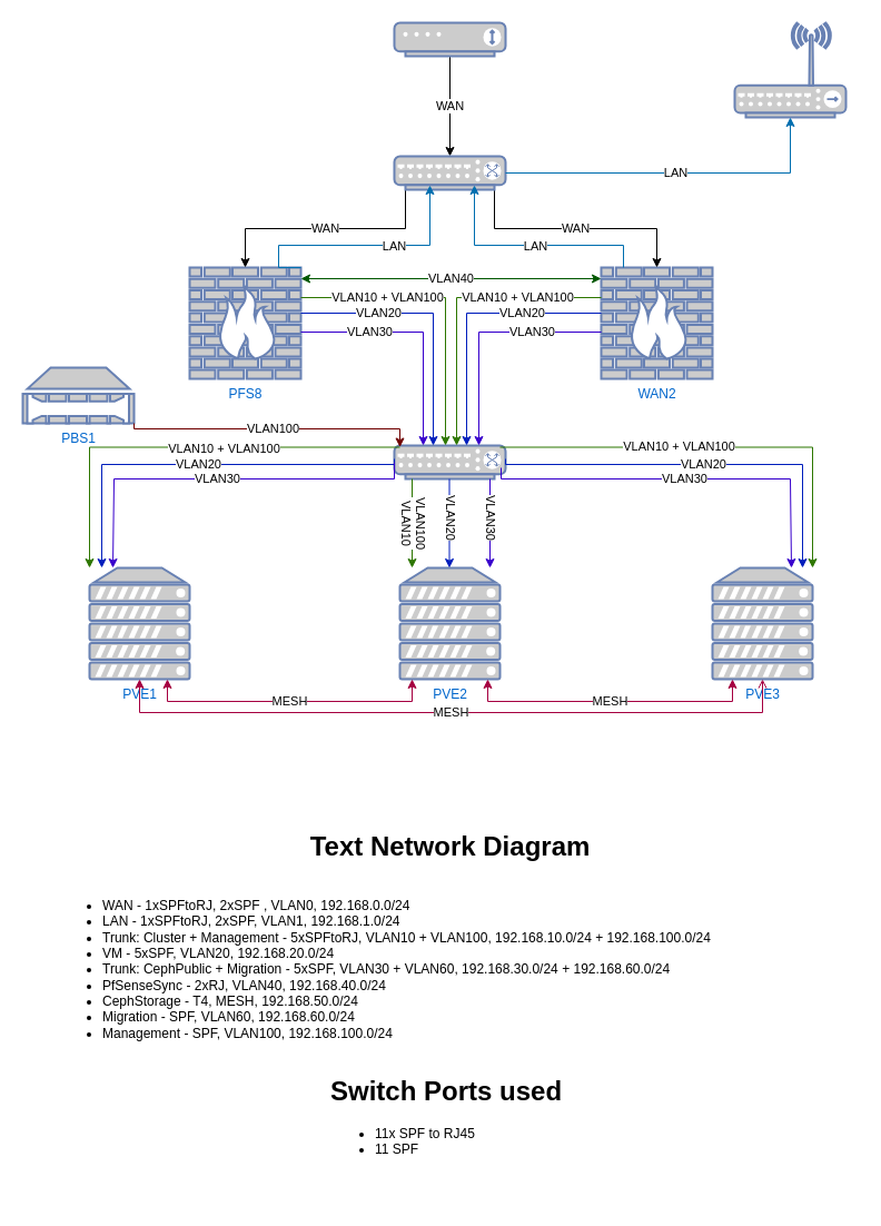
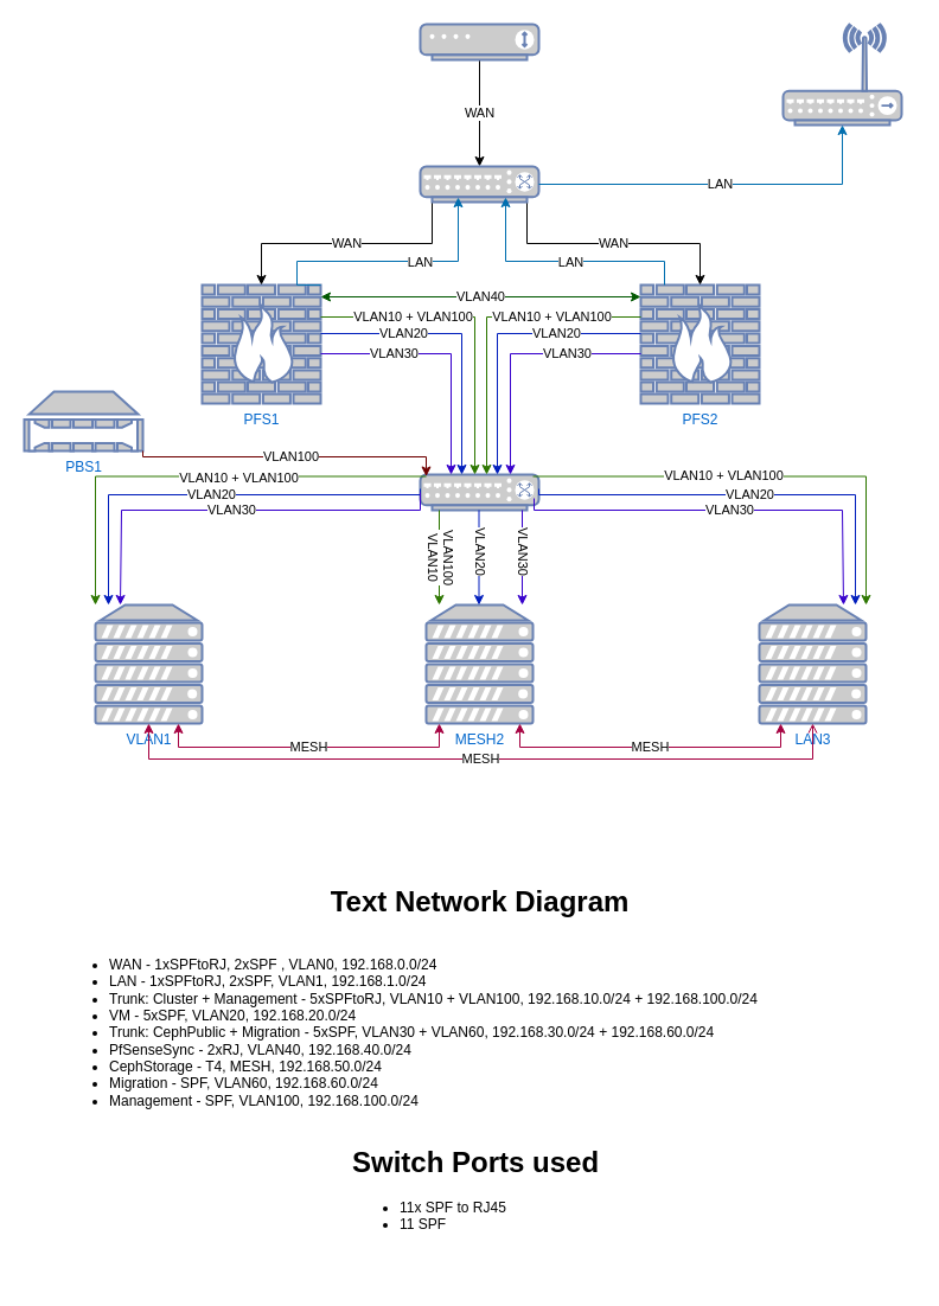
  <mxCell id="0" />
  <mxCell id="1" parent="0" />
  <mxCell id="2" value="WAN" style="edgeStyle=orthogonalEdgeStyle;rounded=0;orthogonalLoop=1;jettySize=auto;html=1;" edge="1" parent="1" source="3" target="12"><mxGeometry relative="1" as="geometry" /></mxCell>
  <mxCell id="3" value="" style="fontColor=#0066CC;verticalAlign=top;verticalLabelPosition=bottom;labelPosition=center;align=center;html=1;outlineConnect=0;fillColor=#CCCCCC;strokeColor=#6881B3;gradientColor=none;gradientDirection=north;strokeWidth=2;shape=mxgraph.networks.modem;" vertex="1" parent="1"><mxGeometry x="354" y="20" width="100" height="30" as="geometry" /></mxCell>
- <mxCell id="4" value="PFS8" style="fontColor=#0066CC;verticalAlign=top;verticalLabelPosition=bottom;labelPosition=center;align=center;html=1;outlineConnect=0;fillColor=#CCCCCC;strokeColor=#6881B3;gradientColor=none;gradientDirection=north;strokeWidth=2;shape=mxgraph.networks.firewall;" vertex="1" parent="1"><mxGeometry x="170" y="240" width="100" height="100" as="geometry" /></mxCell>
- <mxCell id="5" value="WAN2" style="fontColor=#0066CC;verticalAlign=top;verticalLabelPosition=bottom;labelPosition=center;align=center;html=1;outlineConnect=0;fillColor=#CCCCCC;strokeColor=#6881B3;gradientColor=none;gradientDirection=north;strokeWidth=2;shape=mxgraph.networks.firewall;" vertex="1" parent="1"><mxGeometry x="540" y="240" width="100" height="100" as="geometry" /></mxCell>
- <mxCell id="6" value="PVE1" style="fontColor=#0066CC;verticalAlign=top;verticalLabelPosition=bottom;labelPosition=center;align=center;html=1;outlineConnect=0;fillColor=#CCCCCC;strokeColor=#6881B3;gradientColor=none;gradientDirection=north;strokeWidth=2;shape=mxgraph.networks.server;" vertex="1" parent="1"><mxGeometry x="80" y="510" width="90" height="100" as="geometry" /></mxCell>
- <mxCell id="7" value="PVE2" style="fontColor=#0066CC;verticalAlign=top;verticalLabelPosition=bottom;labelPosition=center;align=center;html=1;outlineConnect=0;fillColor=#CCCCCC;strokeColor=#6881B3;gradientColor=none;gradientDirection=north;strokeWidth=2;shape=mxgraph.networks.server;" vertex="1" parent="1"><mxGeometry x="359" y="510" width="90" height="100" as="geometry" /></mxCell>
- <mxCell id="8" value="PVE3" style="fontColor=#0066CC;verticalAlign=top;verticalLabelPosition=bottom;labelPosition=center;align=center;html=1;outlineConnect=0;fillColor=#CCCCCC;strokeColor=#6881B3;gradientColor=none;gradientDirection=north;strokeWidth=2;shape=mxgraph.networks.server;" vertex="1" parent="1"><mxGeometry x="640" y="510" width="90" height="100" as="geometry" /></mxCell>
+ <mxCell id="4" value="PFS1" style="fontColor=#0066CC;verticalAlign=top;verticalLabelPosition=bottom;labelPosition=center;align=center;html=1;outlineConnect=0;fillColor=#CCCCCC;strokeColor=#6881B3;gradientColor=none;gradientDirection=north;strokeWidth=2;shape=mxgraph.networks.firewall;" vertex="1" parent="1"><mxGeometry x="170" y="240" width="100" height="100" as="geometry" /></mxCell>
+ <mxCell id="5" value="PFS2" style="fontColor=#0066CC;verticalAlign=top;verticalLabelPosition=bottom;labelPosition=center;align=center;html=1;outlineConnect=0;fillColor=#CCCCCC;strokeColor=#6881B3;gradientColor=none;gradientDirection=north;strokeWidth=2;shape=mxgraph.networks.firewall;" vertex="1" parent="1"><mxGeometry x="540" y="240" width="100" height="100" as="geometry" /></mxCell>
+ <mxCell id="6" value="VLAN1" style="fontColor=#0066CC;verticalAlign=top;verticalLabelPosition=bottom;labelPosition=center;align=center;html=1;outlineConnect=0;fillColor=#CCCCCC;strokeColor=#6881B3;gradientColor=none;gradientDirection=north;strokeWidth=2;shape=mxgraph.networks.server;" vertex="1" parent="1"><mxGeometry x="80" y="510" width="90" height="100" as="geometry" /></mxCell>
+ <mxCell id="7" value="MESH2" style="fontColor=#0066CC;verticalAlign=top;verticalLabelPosition=bottom;labelPosition=center;align=center;html=1;outlineConnect=0;fillColor=#CCCCCC;strokeColor=#6881B3;gradientColor=none;gradientDirection=north;strokeWidth=2;shape=mxgraph.networks.server;" vertex="1" parent="1"><mxGeometry x="359" y="510" width="90" height="100" as="geometry" /></mxCell>
+ <mxCell id="8" value="LAN3" style="fontColor=#0066CC;verticalAlign=top;verticalLabelPosition=bottom;labelPosition=center;align=center;html=1;outlineConnect=0;fillColor=#CCCCCC;strokeColor=#6881B3;gradientColor=none;gradientDirection=north;strokeWidth=2;shape=mxgraph.networks.server;" vertex="1" parent="1"><mxGeometry x="640" y="510" width="90" height="100" as="geometry" /></mxCell>
  <mxCell id="9" value="" style="fontColor=#0066CC;verticalAlign=top;verticalLabelPosition=bottom;labelPosition=center;align=center;html=1;outlineConnect=0;fillColor=#CCCCCC;strokeColor=#6881B3;gradientColor=none;gradientDirection=north;strokeWidth=2;shape=mxgraph.networks.switch;" vertex="1" parent="1"><mxGeometry x="354" y="400" width="100" height="30" as="geometry" /></mxCell>
  <mxCell id="10" value="WAN" style="edgeStyle=orthogonalEdgeStyle;rounded=0;orthogonalLoop=1;jettySize=auto;html=1;exitX=0.1;exitY=1;exitDx=0;exitDy=0;exitPerimeter=0;" edge="1" parent="1" source="12" target="4"><mxGeometry relative="1" as="geometry" /></mxCell>
  <mxCell id="11" value="WAN" style="edgeStyle=orthogonalEdgeStyle;rounded=0;orthogonalLoop=1;jettySize=auto;html=1;exitX=0.9;exitY=1;exitDx=0;exitDy=0;exitPerimeter=0;" edge="1" parent="1" source="12" target="5"><mxGeometry relative="1" as="geometry" /></mxCell>
  <mxCell id="12" value="" style="fontColor=#0066CC;verticalAlign=top;verticalLabelPosition=bottom;labelPosition=center;align=center;html=1;outlineConnect=0;fillColor=#CCCCCC;strokeColor=#6881B3;gradientColor=none;gradientDirection=north;strokeWidth=2;shape=mxgraph.networks.switch;" vertex="1" parent="1"><mxGeometry x="354" y="140" width="100" height="30" as="geometry" /></mxCell>
  <mxCell id="13" value="" style="fontColor=#0066CC;verticalAlign=top;verticalLabelPosition=bottom;labelPosition=center;align=center;html=1;outlineConnect=0;fillColor=#CCCCCC;strokeColor=#6881B3;gradientColor=none;gradientDirection=north;strokeWidth=2;shape=mxgraph.networks.wireless_hub;" vertex="1" parent="1"><mxGeometry x="660" y="20" width="100" height="85" as="geometry" /></mxCell>
  <mxCell id="14" value="&lt;ul&gt;&lt;li&gt;WAN - 1xSPFtoRJ, 2xSPF , VLAN0, 192.168.0.0/24&lt;/li&gt;&lt;li&gt;LAN - 1xSPFtoRJ, 2xSPF, VLAN1, 192.168.1.0/24&lt;/li&gt;&lt;li&gt;Trunk: Cluster + Management - 5xSPFtoRJ, VLAN10 + VLAN100, 192.168.10.0/24 + 192.168.100.0/24&lt;/li&gt;&lt;li style=&quot;border-color: var(--border-color);&quot;&gt;VM - 5xSPF, VLAN20, 192.168.20.0/24&lt;/li&gt;&lt;li style=&quot;border-color: var(--border-color);&quot;&gt;Trunk: CephPublic + Migration - 5xSPF, VLAN30 + VLAN60, 192.168.30.0/24 + 192.168.60.0/24&lt;/li&gt;&lt;li style=&quot;border-color: var(--border-color);&quot;&gt;PfSenseSync - 2xRJ, VLAN40, 192.168.40.0/24&lt;/li&gt;&lt;li&gt;CephStorage - T4, MESH, 192.168.50.0/24&lt;/li&gt;&lt;li&gt;Migration - SPF, VLAN60, 192.168.60.0/24&lt;/li&gt;&lt;li style=&quot;border-color: var(--border-color);&quot;&gt;Management - SPF, VLAN100, 192.168.100.0/24&lt;/li&gt;&lt;/ul&gt;" style="text;strokeColor=none;fillColor=none;html=1;whiteSpace=wrap;verticalAlign=middle;overflow=hidden;" vertex="1" parent="1"><mxGeometry x="50" y="761" width="720" height="220" as="geometry" /></mxCell>
  <mxCell id="15" style="edgeStyle=orthogonalEdgeStyle;rounded=0;orthogonalLoop=1;jettySize=auto;html=1;exitX=1;exitY=0;exitDx=0;exitDy=0;exitPerimeter=0;entryX=0.32;entryY=0.867;entryDx=0;entryDy=0;entryPerimeter=0;fillColor=#1ba1e2;strokeColor=#006EAF;" edge="1" parent="1" source="4" target="12"><mxGeometry relative="1" as="geometry"><Array as="points"><mxPoint x="250" y="240" /><mxPoint x="250" y="220" /><mxPoint x="386" y="220" /></Array></mxGeometry></mxCell>
  <mxCell id="16" value="LAN" style="edgeLabel;html=1;align=center;verticalAlign=middle;resizable=0;points=[];" vertex="1" connectable="0" parent="15"><mxGeometry x="0.4" relative="1" as="geometry"><mxPoint x="-18" as="offset" /></mxGeometry></mxCell>
  <mxCell id="17" style="edgeStyle=orthogonalEdgeStyle;rounded=0;orthogonalLoop=1;jettySize=auto;html=1;entryX=0.32;entryY=0.867;entryDx=0;entryDy=0;entryPerimeter=0;fillColor=#1ba1e2;strokeColor=#006EAF;" edge="1" parent="1"><mxGeometry relative="1" as="geometry"><mxPoint x="560" y="240" as="sourcePoint" /><mxPoint x="426" y="166" as="targetPoint" /><Array as="points"><mxPoint x="560" y="240" /><mxPoint x="560" y="220" /><mxPoint x="426" y="220" /></Array></mxGeometry></mxCell>
  <mxCell id="18" value="LAN" style="edgeLabel;html=1;align=center;verticalAlign=middle;resizable=0;points=[];" vertex="1" connectable="0" parent="17"><mxGeometry x="0.4" relative="1" as="geometry"><mxPoint x="46" as="offset" /></mxGeometry></mxCell>
  <mxCell id="19" value="LAN" style="edgeStyle=orthogonalEdgeStyle;rounded=0;orthogonalLoop=1;jettySize=auto;html=1;exitX=1;exitY=0.5;exitDx=0;exitDy=0;exitPerimeter=0;entryX=0.5;entryY=1;entryDx=0;entryDy=0;entryPerimeter=0;fillColor=#1ba1e2;strokeColor=#006EAF;" edge="1" parent="1" source="12" target="13"><mxGeometry relative="1" as="geometry" /></mxCell>
  <mxCell id="20" value="VLAN40" style="edgeStyle=orthogonalEdgeStyle;rounded=0;orthogonalLoop=1;jettySize=auto;html=1;exitX=1;exitY=0.5;exitDx=0;exitDy=0;exitPerimeter=0;entryX=0;entryY=0.5;entryDx=0;entryDy=0;entryPerimeter=0;strokeColor=#005700;fillColor=#008a00;startArrow=classic;startFill=1;" edge="1" parent="1"><mxGeometry relative="1" as="geometry"><mxPoint x="270" y="250" as="sourcePoint" /><mxPoint x="540" y="250" as="targetPoint" /></mxGeometry></mxCell>
  <mxCell id="21" value="Text Network Diagram" style="text;strokeColor=none;fillColor=none;html=1;fontSize=24;fontStyle=1;verticalAlign=middle;align=center;" vertex="1" parent="1"><mxGeometry x="354" y="741" width="100" height="40" as="geometry" /></mxCell>
  <mxCell id="22" style="edgeStyle=orthogonalEdgeStyle;rounded=0;orthogonalLoop=1;jettySize=auto;html=1;exitX=1;exitY=1;exitDx=0;exitDy=0;exitPerimeter=0;fillColor=#60a917;strokeColor=#2D7600;" edge="1" parent="1"><mxGeometry relative="1" as="geometry"><mxPoint x="270" y="267" as="sourcePoint" /><mxPoint x="400" y="400" as="targetPoint" /><Array as="points"><mxPoint x="400" y="267" /><mxPoint x="400" y="400" /></Array></mxGeometry></mxCell>
  <mxCell id="23" value="Text" style="edgeLabel;html=1;align=center;verticalAlign=middle;resizable=0;points=[];" vertex="1" connectable="0" parent="22"><mxGeometry x="-0.356" y="-1" relative="1" as="geometry"><mxPoint as="offset" /></mxGeometry></mxCell>
  <mxCell id="24" value="VLAN10 + VLAN100" style="edgeLabel;html=1;align=center;verticalAlign=middle;resizable=0;points=[];" vertex="1" connectable="0" parent="22"><mxGeometry x="-0.311" y="-1" relative="1" as="geometry"><mxPoint x="-14" y="-2" as="offset" /></mxGeometry></mxCell>
  <mxCell id="25" style="edgeStyle=orthogonalEdgeStyle;rounded=0;orthogonalLoop=1;jettySize=auto;html=1;fillColor=#60a917;strokeColor=#2D7600;" edge="1" parent="1" target="9"><mxGeometry relative="1" as="geometry"><mxPoint x="540" y="267" as="sourcePoint" /><mxPoint x="434" y="340" as="targetPoint" /><Array as="points"><mxPoint x="410" y="267" /></Array></mxGeometry></mxCell>
  <mxCell id="26" value="Text" style="edgeLabel;html=1;align=center;verticalAlign=middle;resizable=0;points=[];" vertex="1" connectable="0" parent="25"><mxGeometry x="-0.356" y="-1" relative="1" as="geometry"><mxPoint as="offset" /></mxGeometry></mxCell>
  <mxCell id="27" value="VLAN10 + VLAN100" style="edgeLabel;html=1;align=center;verticalAlign=middle;resizable=0;points=[];" vertex="1" connectable="0" parent="25"><mxGeometry x="-0.311" y="-1" relative="1" as="geometry"><mxPoint x="15" as="offset" /></mxGeometry></mxCell>
  <mxCell id="28" style="edgeStyle=orthogonalEdgeStyle;rounded=0;orthogonalLoop=1;jettySize=auto;html=1;exitX=0.05;exitY=0.05;exitDx=0;exitDy=0;exitPerimeter=0;fillColor=#60a917;strokeColor=#2D7600;" edge="1" parent="1" source="9" target="6"><mxGeometry relative="1" as="geometry"><mxPoint x="110" y="450" as="targetPoint" /><Array as="points"><mxPoint x="80" y="402" /></Array></mxGeometry></mxCell>
  <mxCell id="29" value="VLAN10 + VLAN100" style="edgeLabel;html=1;align=center;verticalAlign=middle;resizable=0;points=[];" vertex="1" connectable="0" parent="28"><mxGeometry x="-0.178" y="1" relative="1" as="geometry"><mxPoint as="offset" /></mxGeometry></mxCell>
  <mxCell id="30" style="edgeStyle=orthogonalEdgeStyle;rounded=0;orthogonalLoop=1;jettySize=auto;html=1;exitX=0.95;exitY=0.05;exitDx=0;exitDy=0;exitPerimeter=0;fillColor=#60a917;strokeColor=#2D7600;" edge="1" parent="1" source="9" target="8"><mxGeometry relative="1" as="geometry"><mxPoint x="863" y="407" as="sourcePoint" /><mxPoint x="650" y="510" as="targetPoint" /><Array as="points"><mxPoint x="730" y="402" /></Array></mxGeometry></mxCell>
  <mxCell id="31" value="VLAN10 + VLAN100" style="edgeLabel;html=1;align=center;verticalAlign=middle;resizable=0;points=[];" vertex="1" connectable="0" parent="30"><mxGeometry x="-0.178" y="1" relative="1" as="geometry"><mxPoint as="offset" /></mxGeometry></mxCell>
  <mxCell id="32" value="VLAN10&lt;div&gt;VLAN100&lt;/div&gt;" style="edgeStyle=orthogonalEdgeStyle;rounded=0;orthogonalLoop=1;jettySize=auto;html=1;exitX=0.5;exitY=1;exitDx=0;exitDy=0;exitPerimeter=0;entryX=0.5;entryY=0;entryDx=0;entryDy=0;entryPerimeter=0;fillColor=#60a917;strokeColor=#2D7600;textDirection=vertical-lr;" edge="1" parent="1"><mxGeometry relative="1" as="geometry"><mxPoint x="370" y="430" as="sourcePoint" /><mxPoint x="370" y="510" as="targetPoint" /><mxPoint as="offset" /></mxGeometry></mxCell>
  <mxCell id="33" value="VLAN20" style="edgeStyle=orthogonalEdgeStyle;rounded=0;orthogonalLoop=1;jettySize=auto;html=1;exitX=1;exitY=0.5;exitDx=0;exitDy=0;exitPerimeter=0;entryX=0.35;entryY=0;entryDx=0;entryDy=0;entryPerimeter=0;fillColor=#0050ef;strokeColor=#001DBC;" edge="1" parent="1" target="9"><mxGeometry x="-0.412" relative="1" as="geometry"><mxPoint x="270" y="281" as="sourcePoint" /><mxPoint x="389" y="388" as="targetPoint" /><Array as="points"><mxPoint x="389" y="281" /></Array><mxPoint as="offset" /></mxGeometry></mxCell>
  <mxCell id="34" value="VLAN20" style="edgeStyle=orthogonalEdgeStyle;rounded=0;orthogonalLoop=1;jettySize=auto;html=1;entryX=0.35;entryY=0;entryDx=0;entryDy=0;entryPerimeter=0;fillColor=#0050ef;strokeColor=#001DBC;" edge="1" parent="1" source="5"><mxGeometry x="-0.412" relative="1" as="geometry"><mxPoint x="300" y="281" as="sourcePoint" /><mxPoint x="419" y="400" as="targetPoint" /><Array as="points"><mxPoint x="419" y="281" /></Array><mxPoint as="offset" /></mxGeometry></mxCell>
  <mxCell id="35" value="VLAN20" style="edgeStyle=orthogonalEdgeStyle;rounded=0;orthogonalLoop=1;jettySize=auto;html=1;exitX=0;exitY=0.5;exitDx=0;exitDy=0;exitPerimeter=0;fillColor=#0050ef;strokeColor=#001DBC;" edge="1" parent="1" target="6"><mxGeometry relative="1" as="geometry"><mxPoint x="354" y="412" as="sourcePoint" /><mxPoint x="90" y="507" as="targetPoint" /><Array as="points"><mxPoint x="354" y="417" /><mxPoint x="91" y="417" /></Array></mxGeometry></mxCell>
  <mxCell id="36" value="VLAN20" style="edgeStyle=orthogonalEdgeStyle;rounded=0;orthogonalLoop=1;jettySize=auto;html=1;exitX=1;exitY=0.5;exitDx=0;exitDy=0;exitPerimeter=0;fillColor=#0050ef;strokeColor=#001DBC;" edge="1" parent="1" target="8"><mxGeometry relative="1" as="geometry"><mxPoint x="454" y="412" as="sourcePoint" /><mxPoint x="720" y="507" as="targetPoint" /><Array as="points"><mxPoint x="454" y="417" /><mxPoint x="721" y="417" /></Array></mxGeometry></mxCell>
  <mxCell id="37" value="VLAN20" style="edgeStyle=orthogonalEdgeStyle;rounded=0;orthogonalLoop=1;jettySize=auto;html=1;exitX=0.5;exitY=1;exitDx=0;exitDy=0;exitPerimeter=0;entryX=0.5;entryY=0;entryDx=0;entryDy=0;entryPerimeter=0;fillColor=#0050ef;strokeColor=#001DBC;textDirection=vertical-lr;" edge="1" parent="1"><mxGeometry x="-0.125" relative="1" as="geometry"><mxPoint x="403.5" y="430" as="sourcePoint" /><mxPoint x="403.5" y="510" as="targetPoint" /><Array as="points"><mxPoint x="403.5" y="465" /><mxPoint x="403.5" y="465" /></Array><mxPoint as="offset" /></mxGeometry></mxCell>
  <mxCell id="38" value="VLAN30" style="edgeStyle=orthogonalEdgeStyle;rounded=0;orthogonalLoop=1;jettySize=auto;html=1;fillColor=#6a00ff;strokeColor=#3700CC;exitX=0;exitY=0.5;exitDx=0;exitDy=0;exitPerimeter=0;" edge="1" parent="1" source="9"><mxGeometry relative="1" as="geometry"><mxPoint x="352" y="420" as="sourcePoint" /><mxPoint x="101" y="510" as="targetPoint" /><Array as="points"><mxPoint x="354" y="430" /><mxPoint x="102" y="430" /></Array></mxGeometry></mxCell>
  <mxCell id="39" value="VLAN30" style="edgeStyle=orthogonalEdgeStyle;rounded=0;orthogonalLoop=1;jettySize=auto;html=1;fillColor=#6a00ff;strokeColor=#3700CC;exitX=0.96;exitY=0.667;exitDx=0;exitDy=0;exitPerimeter=0;" edge="1" parent="1" source="9"><mxGeometry relative="1" as="geometry"><mxPoint x="460" y="420" as="sourcePoint" /><mxPoint x="711" y="510" as="targetPoint" /><Array as="points"><mxPoint x="450" y="430" /><mxPoint x="710" y="430" /></Array></mxGeometry></mxCell>
  <mxCell id="40" value="VLAN30" style="edgeStyle=orthogonalEdgeStyle;rounded=0;orthogonalLoop=1;jettySize=auto;html=1;exitX=0.5;exitY=1;exitDx=0;exitDy=0;exitPerimeter=0;entryX=0.5;entryY=0;entryDx=0;entryDy=0;entryPerimeter=0;fillColor=#6a00ff;strokeColor=#3700CC;textDirection=vertical-lr;" edge="1" parent="1"><mxGeometry x="-0.125" relative="1" as="geometry"><mxPoint x="440" y="430" as="sourcePoint" /><mxPoint x="440" y="510" as="targetPoint" /><Array as="points"><mxPoint x="440" y="465" /><mxPoint x="440" y="465" /></Array><mxPoint as="offset" /></mxGeometry></mxCell>
  <mxCell id="41" value="VLAN30" style="edgeStyle=orthogonalEdgeStyle;rounded=0;orthogonalLoop=1;jettySize=auto;html=1;exitX=1;exitY=0.5;exitDx=0;exitDy=0;exitPerimeter=0;fillColor=#6a00ff;strokeColor=#3700CC;" edge="1" parent="1" target="9"><mxGeometry x="-0.412" relative="1" as="geometry"><mxPoint x="270" y="298" as="sourcePoint" /><mxPoint x="389" y="417" as="targetPoint" /><Array as="points"><mxPoint x="380" y="298" /></Array><mxPoint as="offset" /></mxGeometry></mxCell>
  <mxCell id="42" value="VLAN30" style="edgeStyle=orthogonalEdgeStyle;rounded=0;orthogonalLoop=1;jettySize=auto;html=1;exitX=1;exitY=0.5;exitDx=0;exitDy=0;exitPerimeter=0;fillColor=#6a00ff;strokeColor=#3700CC;" edge="1" parent="1"><mxGeometry x="-0.412" relative="1" as="geometry"><mxPoint x="540" y="298" as="sourcePoint" /><mxPoint x="430" y="400" as="targetPoint" /><Array as="points"><mxPoint x="430" y="298" /></Array><mxPoint as="offset" /></mxGeometry></mxCell>
  <mxCell id="43" value="MESH" style="edgeStyle=orthogonalEdgeStyle;rounded=0;orthogonalLoop=1;jettySize=auto;html=1;fillColor=#d80073;strokeColor=#A50040;startArrow=classic;startFill=1;" edge="1" parent="1" source="6" target="7"><mxGeometry relative="1" as="geometry"><Array as="points"><mxPoint x="150" y="630" /><mxPoint x="370" y="630" /></Array></mxGeometry></mxCell>
  <mxCell id="44" value="MESH" style="edgeStyle=orthogonalEdgeStyle;rounded=0;orthogonalLoop=1;jettySize=auto;html=1;fillColor=#d80073;strokeColor=#A50040;startArrow=classic;startFill=1;" edge="1" parent="1"><mxGeometry relative="1" as="geometry"><mxPoint x="658" y="610" as="sourcePoint" /><mxPoint x="438" y="610" as="targetPoint" /><Array as="points"><mxPoint x="658" y="630" /><mxPoint x="438" y="630" /></Array></mxGeometry></mxCell>
  <mxCell id="45" value="MESH" style="edgeStyle=orthogonalEdgeStyle;rounded=0;orthogonalLoop=1;jettySize=auto;html=1;exitX=0.5;exitY=1;exitDx=0;exitDy=0;exitPerimeter=0;entryX=0.5;entryY=1;entryDx=0;entryDy=0;entryPerimeter=0;startArrow=classic;startFill=1;fillColor=#d80073;strokeColor=#A50040;endArrow=open;" edge="1" parent="1" source="6" target="8"><mxGeometry relative="1" as="geometry"><Array as="points"><mxPoint x="125" y="640" /><mxPoint x="685" y="640" /></Array></mxGeometry></mxCell>
  <mxCell id="46" value="PBS1" style="fontColor=#0066CC;verticalAlign=top;verticalLabelPosition=bottom;labelPosition=center;align=center;html=1;outlineConnect=0;fillColor=#CCCCCC;strokeColor=#6881B3;gradientColor=none;gradientDirection=north;strokeWidth=2;shape=mxgraph.networks.nas_filer;" vertex="1" parent="1"><mxGeometry x="20" y="330" width="100" height="50" as="geometry" /></mxCell>
  <mxCell id="47" value="VLAN100" style="edgeStyle=orthogonalEdgeStyle;rounded=0;orthogonalLoop=1;jettySize=auto;html=1;exitX=1;exitY=1;exitDx=0;exitDy=0;exitPerimeter=0;entryX=0.05;entryY=0.05;entryDx=0;entryDy=0;entryPerimeter=0;fillColor=#a20025;strokeColor=#6F0000;" edge="1" parent="1" source="46" target="9"><mxGeometry relative="1" as="geometry"><Array as="points"><mxPoint x="120" y="385" /><mxPoint x="359" y="385" /></Array></mxGeometry></mxCell>
  <mxCell id="48" value="&lt;h1 style=&quot;margin-top: 0px;&quot;&gt;Switch Ports used&lt;/h1&gt;&lt;p&gt;&lt;/p&gt;&lt;ul&gt;&lt;li&gt;11x SPF to RJ45&lt;/li&gt;&lt;li&gt;11 SPF&lt;/li&gt;&lt;/ul&gt;&lt;p&gt;&lt;/p&gt;" style="text;html=1;whiteSpace=wrap;overflow=hidden;rounded=0;" vertex="1" parent="1"><mxGeometry x="295" y="960" width="230" height="120" as="geometry" /></mxCell>
